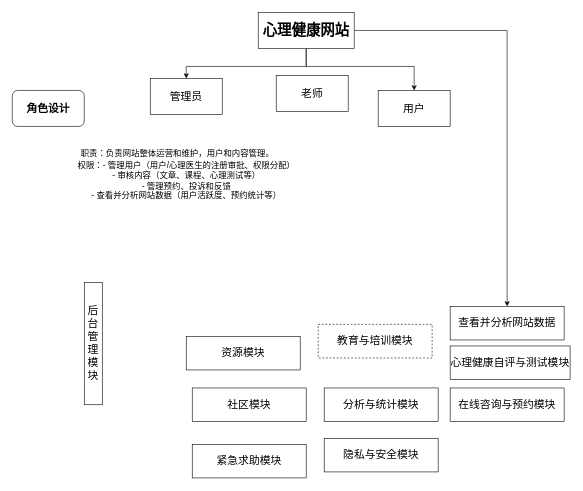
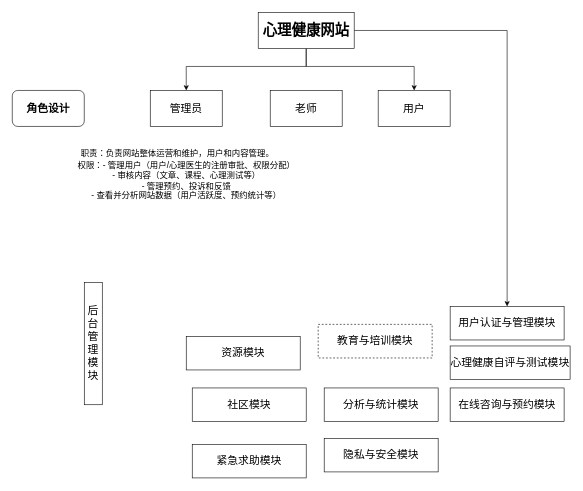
  <mxCell id="0" />
  <mxCell id="1" parent="0" />
  <mxCell id="2" style="edgeStyle=orthogonalEdgeStyle;rounded=0;orthogonalLoop=1;jettySize=auto;html=1;entryX=0.5;entryY=0;entryDx=0;entryDy=0;labelBackgroundColor=none;fontColor=default;" edge="1" parent="1" source="5" target="16"><mxGeometry relative="1" as="geometry"><Array as="points"><mxPoint x="510" y="110" /><mxPoint x="310" y="110" /></Array></mxGeometry></mxCell>
  <mxCell id="3" style="edgeStyle=orthogonalEdgeStyle;rounded=0;orthogonalLoop=1;jettySize=auto;html=1;labelBackgroundColor=none;fontColor=default;" edge="1" parent="1" source="5" target="6"><mxGeometry relative="1" as="geometry" /></mxCell>
  <mxCell id="4" style="edgeStyle=orthogonalEdgeStyle;rounded=0;orthogonalLoop=1;jettySize=auto;html=1;entryX=0.5;entryY=0;entryDx=0;entryDy=0;labelBackgroundColor=none;fontColor=default;" edge="1" parent="1" source="5" target="17"><mxGeometry relative="1" as="geometry"><Array as="points"><mxPoint x="510" y="110" /><mxPoint x="690" y="110" /></Array></mxGeometry></mxCell>
  <mxCell id="5" value="&lt;h1&gt;&lt;font style=&quot;font-size: 24px;&quot;&gt;心理健康网站&lt;/font&gt;&lt;/h1&gt;" style="rounded=0;whiteSpace=wrap;html=1;labelBackgroundColor=none;" vertex="1" parent="1"><mxGeometry x="430" y="20" width="160" height="60" as="geometry" /></mxCell>
- <mxCell id="6" value="&lt;font style=&quot;font-size: 18px;&quot;&gt;查看并分析网站数据&lt;/font&gt;" style="rounded=0;whiteSpace=wrap;html=1;labelBackgroundColor=none;" vertex="1" parent="1"><mxGeometry x="750" y="510" width="190" height="56" as="geometry" /></mxCell>
+ <mxCell id="6" value="&lt;font style=&quot;font-size: 18px;&quot;&gt;用户认证与管理模块&lt;/font&gt;" style="rounded=0;whiteSpace=wrap;html=1;labelBackgroundColor=none;" vertex="1" parent="1"><mxGeometry x="750" y="510" width="190" height="56" as="geometry" /></mxCell>
  <mxCell id="7" value="&lt;font style=&quot;font-size: 18px;&quot;&gt;心理健康自评与测试模块&lt;/font&gt;" style="rounded=0;whiteSpace=wrap;html=1;labelBackgroundColor=none;" vertex="1" parent="1"><mxGeometry x="750" y="576" width="200" height="56" as="geometry" /></mxCell>
  <mxCell id="8" value="&lt;font style=&quot;font-size: 18px;&quot;&gt;在线咨询与预约模块&lt;/font&gt;" style="rounded=0;whiteSpace=wrap;html=1;labelBackgroundColor=none;" vertex="1" parent="1"><mxGeometry x="750" y="646" width="190" height="56" as="geometry" /></mxCell>
  <mxCell id="9" value="&lt;font style=&quot;font-size: 18px;&quot;&gt;资源模块&lt;/font&gt;" style="rounded=0;whiteSpace=wrap;html=1;labelBackgroundColor=none;" vertex="1" parent="1"><mxGeometry x="310" y="560" width="190" height="56" as="geometry" /></mxCell>
  <mxCell id="10" value="&lt;font style=&quot;font-size: 18px;&quot;&gt;社区模块&lt;/font&gt;" style="rounded=0;whiteSpace=wrap;html=1;labelBackgroundColor=none;" vertex="1" parent="1"><mxGeometry x="320" y="646" width="190" height="56" as="geometry" /></mxCell>
  <mxCell id="11" value="&lt;font style=&quot;font-size: 18px;&quot;&gt;紧急求助模块&lt;/font&gt;" style="rounded=0;whiteSpace=wrap;html=1;labelBackgroundColor=none;" vertex="1" parent="1"><mxGeometry x="320" y="740" width="190" height="56" as="geometry" /></mxCell>
  <mxCell id="12" value="&lt;font style=&quot;font-size: 18px;&quot;&gt;教育与培训模块&lt;/font&gt;" style="rounded=0;whiteSpace=wrap;html=1;labelBackgroundColor=none;dashed=1;" vertex="1" parent="1"><mxGeometry x="530" y="540" width="190" height="56" as="geometry" /></mxCell>
  <mxCell id="13" value="&lt;font style=&quot;font-size: 18px;&quot;&gt;分析与统计模块&lt;/font&gt;" style="rounded=0;whiteSpace=wrap;html=1;labelBackgroundColor=none;" vertex="1" parent="1"><mxGeometry x="540" y="646" width="190" height="56" as="geometry" /></mxCell>
  <mxCell id="14" value="&lt;font style=&quot;font-size: 18px;&quot;&gt;隐私与安全模块&lt;/font&gt;" style="rounded=0;whiteSpace=wrap;html=1;labelBackgroundColor=none;" vertex="1" parent="1"><mxGeometry x="540" y="730" width="190" height="56" as="geometry" /></mxCell>
  <mxCell id="15" value="&lt;font style=&quot;font-size: 18px;&quot;&gt;后台管理模块&lt;/font&gt;" style="rounded=0;whiteSpace=wrap;html=1;labelBackgroundColor=none;" vertex="1" parent="1"><mxGeometry x="140" y="470" width="30" height="204" as="geometry" /></mxCell>
- <mxCell id="16" value="&lt;font style=&quot;font-size: 18px;&quot;&gt;管理员&lt;/font&gt;" style="rounded=0;whiteSpace=wrap;html=1;labelBackgroundColor=none;" vertex="1" parent="1"><mxGeometry x="250" y="130" width="120" height="60" as="geometry" /></mxCell>
+ <mxCell id="16" value="&lt;font style=&quot;font-size: 18px;&quot;&gt;管理员&lt;/font&gt;" style="rounded=0;whiteSpace=wrap;html=1;labelBackgroundColor=none;" vertex="1" parent="1"><mxGeometry x="250" y="150" width="120" height="60" as="geometry" /></mxCell>
  <mxCell id="17" value="&lt;span style=&quot;font-size: 18px;&quot;&gt;用户&lt;/span&gt;" style="rounded=0;whiteSpace=wrap;html=1;labelBackgroundColor=none;" vertex="1" parent="1"><mxGeometry x="630" y="150" width="120" height="60" as="geometry" /></mxCell>
- <mxCell id="18" value="&lt;span style=&quot;font-size: 18px;&quot;&gt;老师&lt;/span&gt;" style="rounded=0;whiteSpace=wrap;html=1;labelBackgroundColor=none;" vertex="1" parent="1"><mxGeometry x="460" y="125" width="120" height="60" as="geometry" /></mxCell>
+ <mxCell id="18" value="&lt;span style=&quot;font-size: 18px;&quot;&gt;老师&lt;/span&gt;" style="rounded=0;whiteSpace=wrap;html=1;labelBackgroundColor=none;" vertex="1" parent="1"><mxGeometry x="450" y="150" width="120" height="60" as="geometry" /></mxCell>
  <mxCell id="19" value="&lt;h2&gt;角色设计&lt;/h2&gt;" style="rounded=1;whiteSpace=wrap;html=1;labelBackgroundColor=none;" vertex="1" parent="1"><mxGeometry x="20" y="150" width="120" height="60" as="geometry" /></mxCell>
  <mxCell id="20" value="&lt;font style=&quot;font-size: 14px;&quot;&gt;职责：负责网站整体运营和维护，用户和内容管理。&lt;/font&gt;" style="text;html=1;align=center;verticalAlign=middle;resizable=0;points=[];autosize=1;strokeColor=none;fillColor=none;" vertex="1" parent="1"><mxGeometry x="120" y="240" width="350" height="30" as="geometry" /></mxCell>
  <mxCell id="21" value="&lt;font style=&quot;font-size: 14px;&quot;&gt;权限：- 管理用户（用户/心理医生的注册审批、权限分配）&lt;/font&gt;&lt;div&gt;&lt;font style=&quot;font-size: 14px;&quot;&gt;- 审核内容（文章、课程、心理测试等）&lt;br&gt;&lt;/font&gt;&lt;/div&gt;&lt;div&gt;&lt;font style=&quot;font-size: 14px;&quot;&gt;-&amp;nbsp;管理预约、投诉和反馈&lt;/font&gt;&lt;/div&gt;&lt;div&gt;&lt;font style=&quot;font-size: 14px;&quot;&gt;-&amp;nbsp;查看并分析网站数据（用户活跃度、预约统计等）&lt;/font&gt;&lt;/div&gt;" style="text;html=1;align=center;verticalAlign=middle;resizable=0;points=[];autosize=1;strokeColor=none;fillColor=none;" vertex="1" parent="1"><mxGeometry x="115" y="260" width="390" height="80" as="geometry" /></mxCell>
